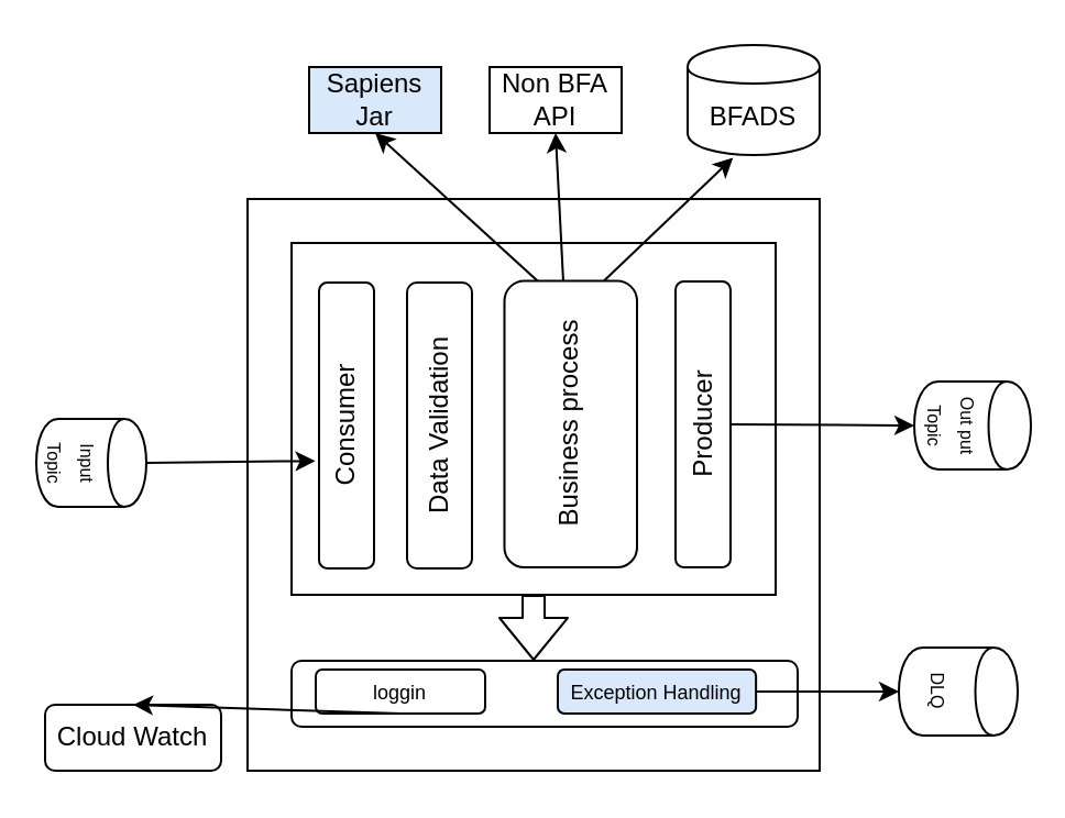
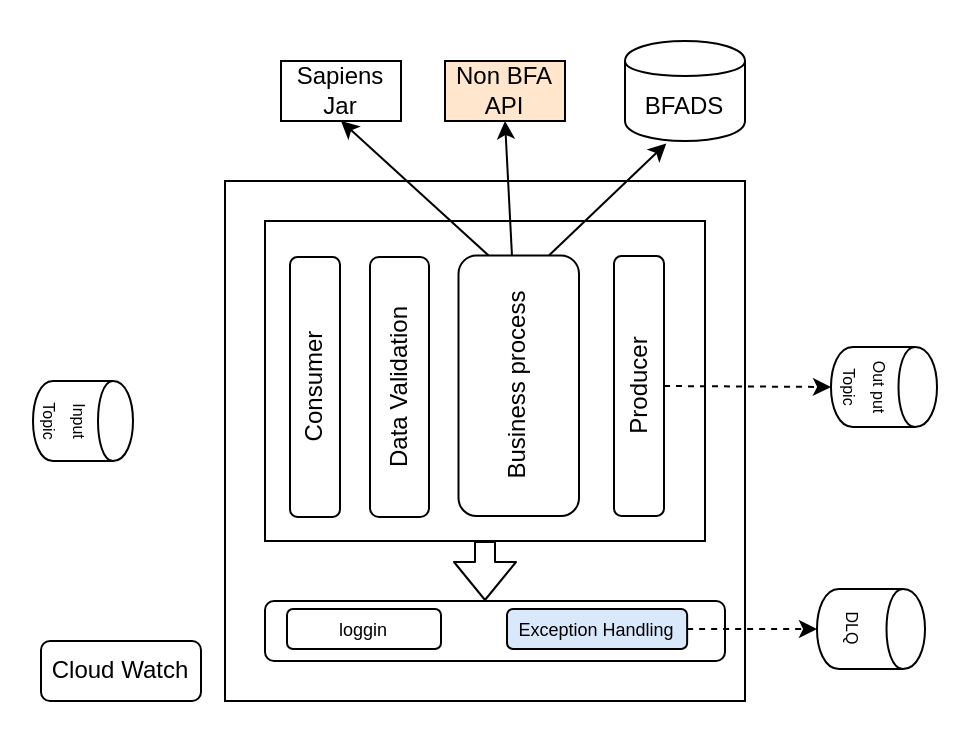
  <mxCell id="0" />
  <mxCell id="1" parent="0" />
  <mxCell id="2" value="BFADS" style="shape=cylinder;whiteSpace=wrap;html=1;boundedLbl=1;backgroundOutline=1;" vertex="1" parent="1"><mxGeometry x="312" y="20" width="60" height="50" as="geometry" /></mxCell>
- <mxCell id="3" value="Non BFA API" style="rounded=0;whiteSpace=wrap;html=1;" vertex="1" parent="1"><mxGeometry x="222" y="30" width="60" height="30" as="geometry" /></mxCell>
+ <mxCell id="3" value="Non BFA API" style="rounded=0;whiteSpace=wrap;html=1;fillColor=#ffe6cc;" vertex="1" parent="1"><mxGeometry x="222" y="30" width="60" height="30" as="geometry" /></mxCell>
  <mxCell id="4" value="" style="group" vertex="1" connectable="0" parent="1"><mxGeometry x="132" y="300" width="240" height="50" as="geometry" /></mxCell>
  <mxCell id="5" value="" style="rounded=0;whiteSpace=wrap;html=1;" vertex="1" parent="4"><mxGeometry x="-20" y="-210" width="260" height="260" as="geometry" /></mxCell>
  <mxCell id="6" value="" style="rounded=1;whiteSpace=wrap;html=1;" vertex="1" parent="4"><mxGeometry width="230" height="30" as="geometry" /></mxCell>
  <mxCell id="7" value="&lt;font style=&quot;font-size: 9px&quot;&gt;loggin&lt;/font&gt;" style="rounded=1;whiteSpace=wrap;html=1;" vertex="1" parent="4"><mxGeometry x="11" y="4" width="77" height="20" as="geometry" /></mxCell>
  <mxCell id="8" value="&lt;font style=&quot;font-size: 9px&quot;&gt;Exception Handling&lt;/font&gt;" style="rounded=1;whiteSpace=wrap;html=1;fillColor=#dae8fc;" vertex="1" parent="4"><mxGeometry x="121" y="4" width="90.068" height="20" as="geometry" /></mxCell>
  <mxCell id="9" value="" style="shape=flexArrow;endArrow=classic;html=1;exitX=0.5;exitY=1;exitDx=0;exitDy=0;" edge="1" parent="1" source="11"><mxGeometry width="50" height="50" relative="1" as="geometry"><mxPoint x="242" y="310" as="sourcePoint" /><mxPoint x="242" y="300" as="targetPoint" /></mxGeometry></mxCell>
  <mxCell id="10" value="" style="group" vertex="1" connectable="0" parent="1"><mxGeometry x="132" y="120" width="220" height="150" as="geometry" /></mxCell>
  <mxCell id="11" value="" style="rounded=0;whiteSpace=wrap;html=1;" vertex="1" parent="10"><mxGeometry y="-10" width="220" height="160" as="geometry" /></mxCell>
  <mxCell id="12" value="Business process" style="rounded=1;whiteSpace=wrap;html=1;rotation=-90;" vertex="1" parent="10"><mxGeometry x="61.76" y="42.28" width="130.23" height="60.25" as="geometry" /></mxCell>
  <mxCell id="13" value="Data Validation" style="rounded=1;whiteSpace=wrap;html=1;rotation=-90;" vertex="1" parent="10"><mxGeometry x="2.25" y="58.25" width="130" height="29.5" as="geometry" /></mxCell>
  <mxCell id="14" value="Producer" style="rounded=1;whiteSpace=wrap;html=1;rotation=-90;" vertex="1" parent="10"><mxGeometry x="122" y="60" width="130" height="25" as="geometry" /></mxCell>
  <mxCell id="15" value="Consumer" style="rounded=1;whiteSpace=wrap;html=1;rotation=-90;" vertex="1" parent="10"><mxGeometry x="-40" y="60.5" width="130" height="25" as="geometry" /></mxCell>
  <mxCell id="16" value="&lt;font style=&quot;font-size: 8px&quot;&gt;Out put Topic&lt;/font&gt;" style="shape=cylinder;whiteSpace=wrap;html=1;boundedLbl=1;backgroundOutline=1;rotation=90;" vertex="1" parent="1"><mxGeometry x="421.5" y="166.5" width="40" height="53" as="geometry" /></mxCell>
  <mxCell id="17" value="&lt;span style=&quot;font-size: 8px&quot;&gt;DLQ&lt;/span&gt;" style="shape=cylinder;whiteSpace=wrap;html=1;boundedLbl=1;backgroundOutline=1;rotation=90;" vertex="1" parent="1"><mxGeometry x="415" y="287" width="40" height="54" as="geometry" /></mxCell>
  <mxCell id="18" value="&lt;font style=&quot;font-size: 8px&quot;&gt;Input Topic&lt;/font&gt;" style="shape=cylinder;whiteSpace=wrap;html=1;boundedLbl=1;backgroundOutline=1;rotation=90;" vertex="1" parent="1"><mxGeometry x="21" y="185" width="40" height="50" as="geometry" /></mxCell>
- <mxCell id="19" value="" style="endArrow=classic;html=1;entryX=0.5;entryY=1;entryDx=0;entryDy=0;exitX=1;exitY=0.5;exitDx=0;exitDy=0;" edge="1" parent="1" source="8" target="17"><mxGeometry width="50" height="50" relative="1" as="geometry"><mxPoint x="242" y="230" as="sourcePoint" /><mxPoint x="292" y="180" as="targetPoint" /></mxGeometry></mxCell>
+ <mxCell id="19" value="" style="endArrow=classic;html=1;entryX=0.5;entryY=1;entryDx=0;entryDy=0;exitX=1;exitY=0.5;exitDx=0;exitDy=0;dashed=1;" edge="1" parent="1" source="8" target="17"><mxGeometry width="50" height="50" relative="1" as="geometry"><mxPoint x="242" y="230" as="sourcePoint" /><mxPoint x="292" y="180" as="targetPoint" /></mxGeometry></mxCell>
  <mxCell id="20" value="" style="endArrow=classic;html=1;entryX=0.5;entryY=1;entryDx=0;entryDy=0;" edge="1" parent="1" source="12" target="3"><mxGeometry width="50" height="50" relative="1" as="geometry"><mxPoint x="332" y="240" as="sourcePoint" /><mxPoint x="382" y="190" as="targetPoint" /></mxGeometry></mxCell>
  <mxCell id="21" value="" style="endArrow=classic;html=1;entryX=0.344;entryY=1.025;entryDx=0;entryDy=0;entryPerimeter=0;exitX=1;exitY=0.75;exitDx=0;exitDy=0;" edge="1" parent="1" source="12" target="2"><mxGeometry width="50" height="50" relative="1" as="geometry"><mxPoint x="332" y="240" as="sourcePoint" /><mxPoint x="382" y="190" as="targetPoint" /></mxGeometry></mxCell>
- <mxCell id="22" value="" style="endArrow=classic;html=1;exitX=0.5;exitY=0;exitDx=0;exitDy=0;entryX=0.376;entryY=-0.069;entryDx=0;entryDy=0;entryPerimeter=0;" edge="1" parent="1" source="18" target="15"><mxGeometry width="50" height="50" relative="1" as="geometry"><mxPoint x="242" y="230" as="sourcePoint" /><mxPoint x="292" y="180" as="targetPoint" /></mxGeometry></mxCell>
- <mxCell id="23" value="" style="endArrow=classic;html=1;entryX=0.5;entryY=1;entryDx=0;entryDy=0;exitX=0.5;exitY=1;exitDx=0;exitDy=0;" edge="1" parent="1" source="14" target="16"><mxGeometry width="50" height="50" relative="1" as="geometry"><mxPoint x="242" y="230" as="sourcePoint" /><mxPoint x="292" y="180" as="targetPoint" /></mxGeometry></mxCell>
+ <mxCell id="23" value="" style="endArrow=classic;html=1;entryX=0.5;entryY=1;entryDx=0;entryDy=0;exitX=0.5;exitY=1;exitDx=0;exitDy=0;dashed=1;" edge="1" parent="1" source="14" target="16"><mxGeometry width="50" height="50" relative="1" as="geometry"><mxPoint x="242" y="230" as="sourcePoint" /><mxPoint x="292" y="180" as="targetPoint" /></mxGeometry></mxCell>
  <mxCell id="24" value="Cloud Watch" style="rounded=1;whiteSpace=wrap;html=1;" vertex="1" parent="1"><mxGeometry x="20" y="320" width="80" height="30" as="geometry" /></mxCell>
- <mxCell id="25" value="" style="endArrow=classic;html=1;entryX=0.5;entryY=0;entryDx=0;entryDy=0;exitX=0.5;exitY=1;exitDx=0;exitDy=0;" edge="1" parent="1" source="7" target="24"><mxGeometry width="50" height="50" relative="1" as="geometry"><mxPoint x="252" y="310" as="sourcePoint" /><mxPoint x="302" y="260" as="targetPoint" /></mxGeometry></mxCell>
- <mxCell id="26" value="Sapiens Jar" style="rounded=0;whiteSpace=wrap;html=1;fillColor=#dae8fc;" vertex="1" parent="1"><mxGeometry x="140" y="30" width="60" height="30" as="geometry" /></mxCell>
+ <mxCell id="26" value="Sapiens Jar" style="rounded=0;whiteSpace=wrap;html=1;" vertex="1" parent="1"><mxGeometry x="140" y="30" width="60" height="30" as="geometry" /></mxCell>
  <mxCell id="27" value="" style="endArrow=classic;html=1;entryX=0.5;entryY=1;entryDx=0;entryDy=0;exitX=1;exitY=0.25;exitDx=0;exitDy=0;" edge="1" parent="1" source="12" target="26"><mxGeometry width="50" height="50" relative="1" as="geometry"><mxPoint x="172" y="230" as="sourcePoint" /><mxPoint x="222" y="180" as="targetPoint" /></mxGeometry></mxCell>
